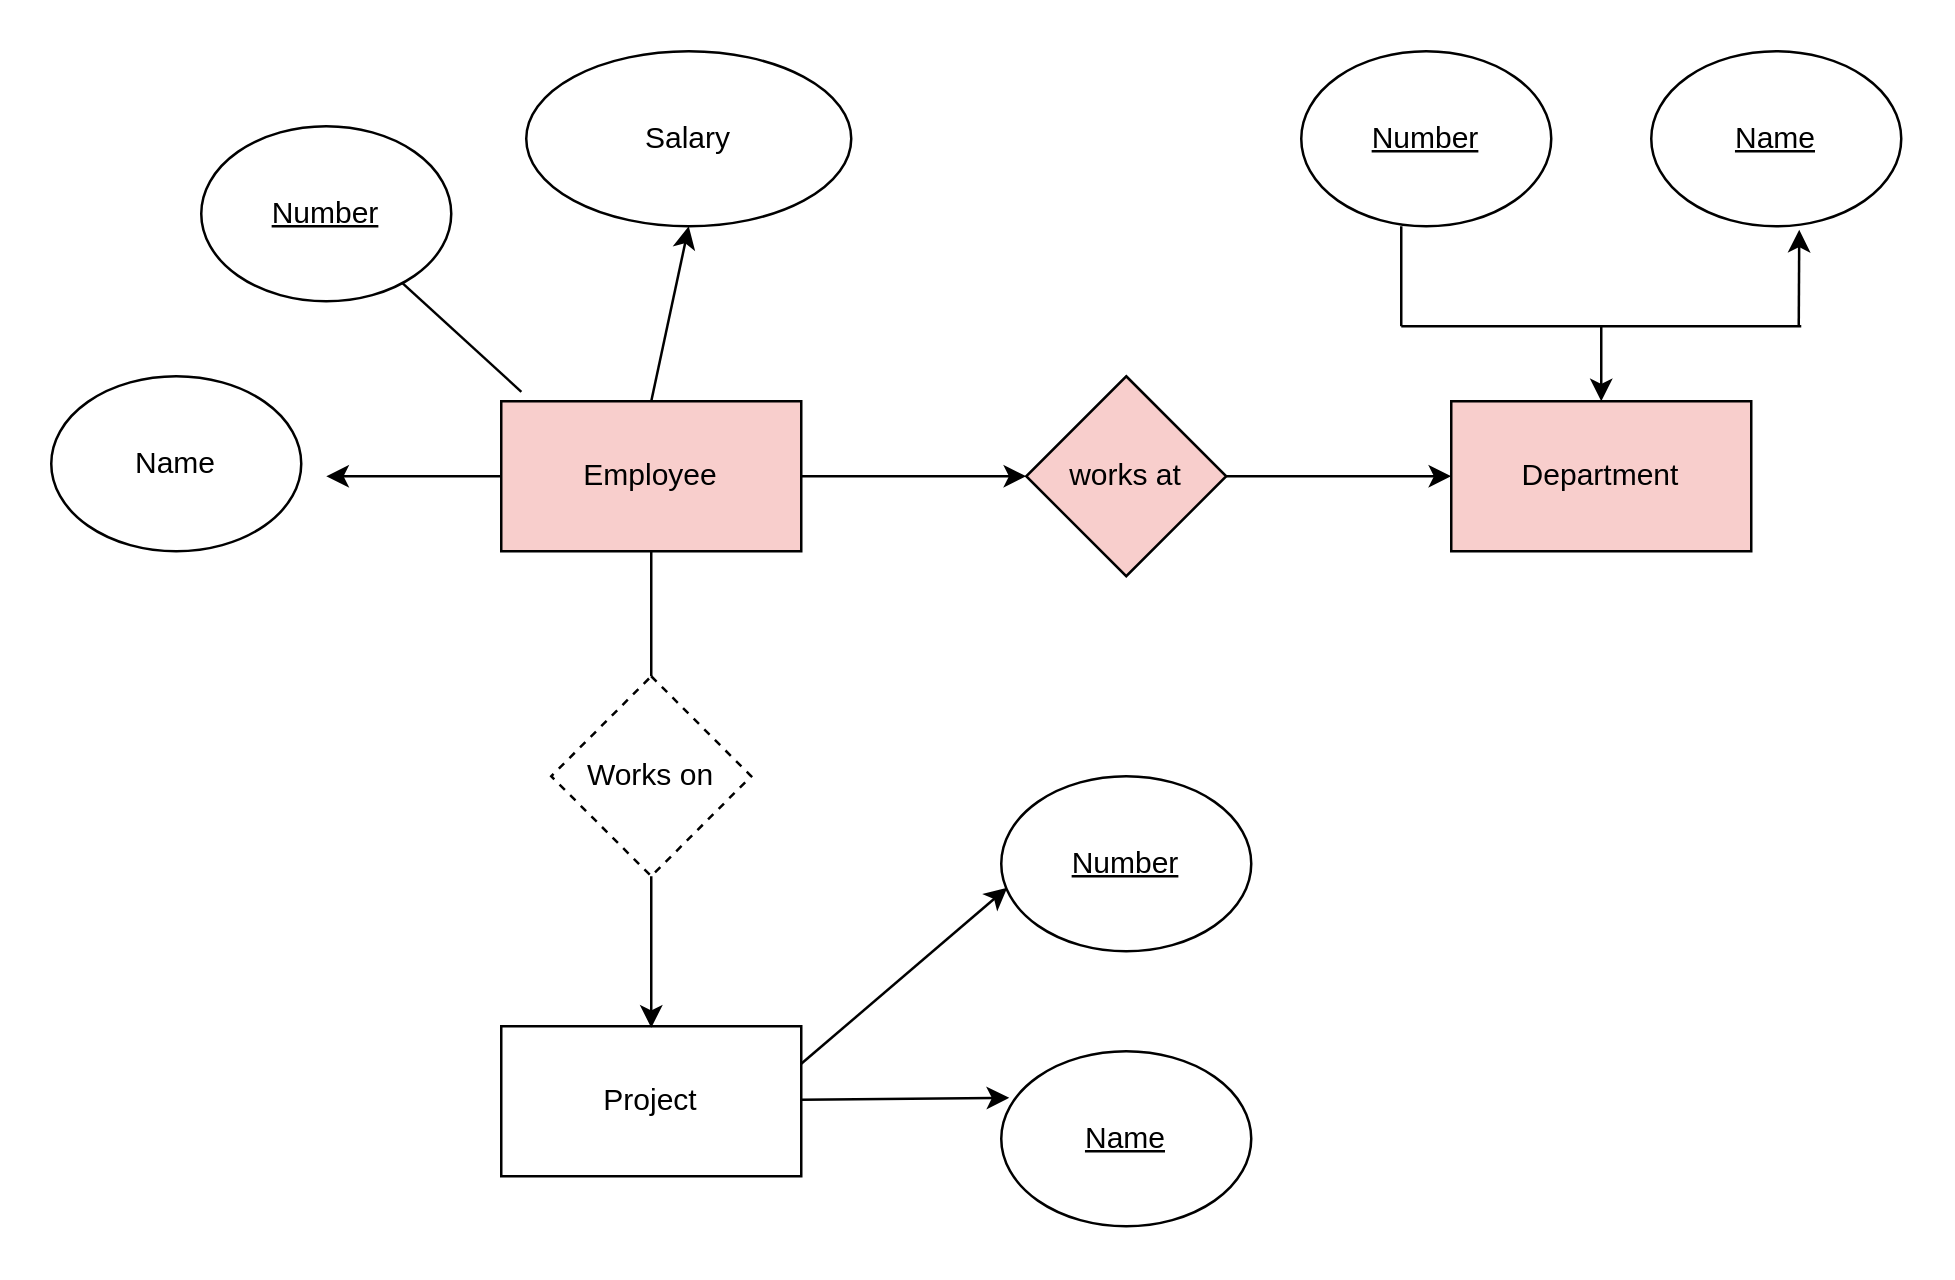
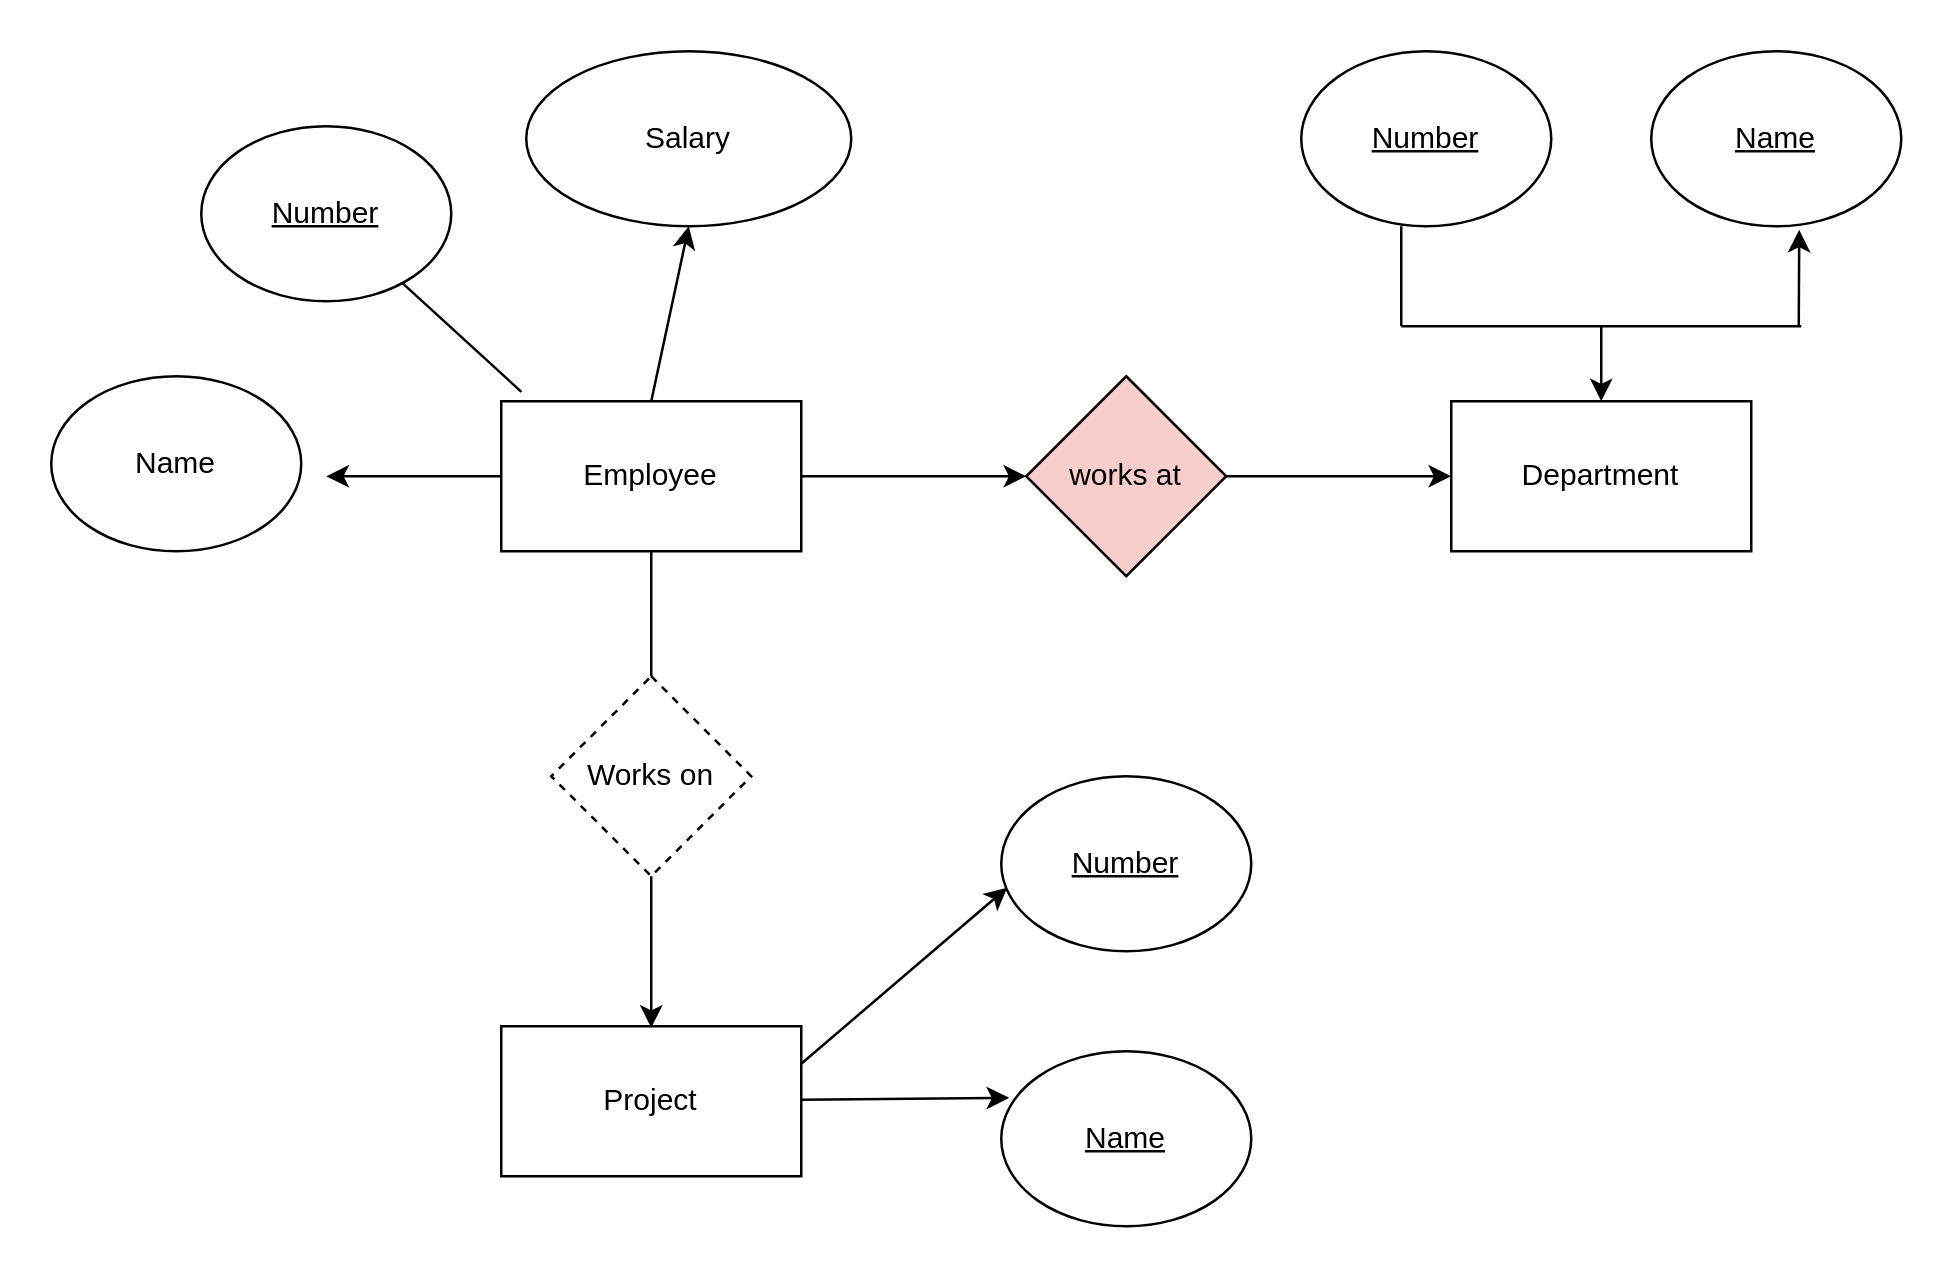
  <mxCell id="0" />
  <mxCell id="1" parent="0" />
- <mxCell id="2" value="Employee" style="rounded=0;whiteSpace=wrap;html=1;fillColor=#f8cecc;" vertex="1" parent="1"><mxGeometry x="200" y="160" width="120" height="60" as="geometry" /></mxCell>
+ <mxCell id="2" value="Employee" style="rounded=0;whiteSpace=wrap;html=1;" vertex="1" parent="1"><mxGeometry x="200" y="160" width="120" height="60" as="geometry" /></mxCell>
  <mxCell id="3" value="&lt;u&gt;Number&lt;/u&gt;" style="ellipse;whiteSpace=wrap;html=1;" vertex="1" parent="1"><mxGeometry x="80" y="50" width="100" height="70" as="geometry" /></mxCell>
  <mxCell id="4" value="Name" style="ellipse;whiteSpace=wrap;html=1;" vertex="1" parent="1"><mxGeometry x="20" y="150" width="100" height="70" as="geometry" /></mxCell>
  <mxCell id="5" value="Salary" style="ellipse;whiteSpace=wrap;html=1;" vertex="1" parent="1"><mxGeometry x="210" y="20" width="130" height="70" as="geometry" /></mxCell>
  <mxCell id="6" value="Works on" style="rhombus;whiteSpace=wrap;html=1;dashed=1;" vertex="1" parent="1"><mxGeometry x="220" y="270" width="80" height="80" as="geometry" /></mxCell>
  <mxCell id="7" value="works at" style="rhombus;whiteSpace=wrap;html=1;fillColor=#f8cecc;" vertex="1" parent="1"><mxGeometry x="410" y="150" width="80" height="80" as="geometry" /></mxCell>
- <mxCell id="8" value="Department" style="rounded=0;whiteSpace=wrap;html=1;fillColor=#f8cecc;" vertex="1" parent="1"><mxGeometry x="580" y="160" width="120" height="60" as="geometry" /></mxCell>
+ <mxCell id="8" value="Department" style="rounded=0;whiteSpace=wrap;html=1;" vertex="1" parent="1"><mxGeometry x="580" y="160" width="120" height="60" as="geometry" /></mxCell>
  <mxCell id="9" value="&lt;u&gt;Number&lt;/u&gt;" style="ellipse;whiteSpace=wrap;html=1;" vertex="1" parent="1"><mxGeometry x="520" y="20" width="100" height="70" as="geometry" /></mxCell>
  <mxCell id="10" value="&lt;u&gt;Name&lt;/u&gt;" style="ellipse;whiteSpace=wrap;html=1;" vertex="1" parent="1"><mxGeometry x="660" y="20" width="100" height="70" as="geometry" /></mxCell>
  <mxCell id="11" value="&lt;u&gt;Number&lt;/u&gt;" style="ellipse;whiteSpace=wrap;html=1;" vertex="1" parent="1"><mxGeometry x="400" y="310" width="100" height="70" as="geometry" /></mxCell>
  <mxCell id="12" value="&lt;u&gt;Name&lt;/u&gt;" style="ellipse;whiteSpace=wrap;html=1;" vertex="1" parent="1"><mxGeometry x="400" y="420" width="100" height="70" as="geometry" /></mxCell>
  <mxCell id="13" value="" style="endArrow=classic;html=1;entryX=0.5;entryY=1;entryDx=0;entryDy=0;" edge="1" parent="1" target="5"><mxGeometry width="50" height="50" relative="1" as="geometry"><mxPoint x="260" y="160" as="sourcePoint" /><mxPoint x="268" y="100" as="targetPoint" /></mxGeometry></mxCell>
  <mxCell id="14" value="" style="endArrow=none;html=1;entryX=0.067;entryY=-0.063;entryDx=0;entryDy=0;entryPerimeter=0;" edge="1" parent="1" source="3" target="2"><mxGeometry width="50" height="50" relative="1" as="geometry"><mxPoint x="140" y="180" as="sourcePoint" /><mxPoint x="190" y="130" as="targetPoint" /></mxGeometry></mxCell>
  <mxCell id="15" value="" style="endArrow=classic;html=1;" edge="1" parent="1" source="2"><mxGeometry width="50" height="50" relative="1" as="geometry"><mxPoint x="130" y="220" as="sourcePoint" /><mxPoint x="130" y="190" as="targetPoint" /></mxGeometry></mxCell>
  <mxCell id="16" value="" style="endArrow=none;html=1;entryX=0.5;entryY=1;entryDx=0;entryDy=0;exitX=0.5;exitY=0;exitDx=0;exitDy=0;" edge="1" parent="1" source="6" target="2"><mxGeometry width="50" height="50" relative="1" as="geometry"><mxPoint x="240" y="290" as="sourcePoint" /><mxPoint x="290" y="240" as="targetPoint" /></mxGeometry></mxCell>
  <mxCell id="17" value="Project" style="rounded=0;whiteSpace=wrap;html=1;" vertex="1" parent="1"><mxGeometry x="200" y="410" width="120" height="60" as="geometry" /></mxCell>
  <mxCell id="18" value="" style="endArrow=classic;html=1;exitX=0.5;exitY=1;exitDx=0;exitDy=0;" edge="1" parent="1" source="6"><mxGeometry width="50" height="50" relative="1" as="geometry"><mxPoint x="230" y="400" as="sourcePoint" /><mxPoint x="260" y="410.6" as="targetPoint" /></mxGeometry></mxCell>
  <mxCell id="19" value="" style="endArrow=classic;html=1;entryX=0;entryY=0.5;entryDx=0;entryDy=0;exitX=1;exitY=0.5;exitDx=0;exitDy=0;" edge="1" parent="1" source="7" target="8"><mxGeometry width="50" height="50" relative="1" as="geometry"><mxPoint x="510" y="220" as="sourcePoint" /><mxPoint x="560" y="170" as="targetPoint" /></mxGeometry></mxCell>
  <mxCell id="20" value="" style="endArrow=classic;html=1;exitX=1;exitY=0.25;exitDx=0;exitDy=0;entryX=0.024;entryY=0.637;entryDx=0;entryDy=0;entryPerimeter=0;" edge="1" parent="1" source="17" target="11"><mxGeometry width="50" height="50" relative="1" as="geometry"><mxPoint x="340" y="420" as="sourcePoint" /><mxPoint x="390" y="370" as="targetPoint" /></mxGeometry></mxCell>
  <mxCell id="21" value="" style="endArrow=classic;html=1;entryX=0.032;entryY=0.266;entryDx=0;entryDy=0;entryPerimeter=0;" edge="1" parent="1" source="17" target="12"><mxGeometry width="50" height="50" relative="1" as="geometry"><mxPoint x="320" y="490" as="sourcePoint" /><mxPoint x="390.711" y="440" as="targetPoint" /></mxGeometry></mxCell>
  <mxCell id="22" value="" style="endArrow=classic;html=1;entryX=0.5;entryY=0;entryDx=0;entryDy=0;" edge="1" parent="1" target="8"><mxGeometry width="50" height="50" relative="1" as="geometry"><mxPoint x="640" y="130" as="sourcePoint" /><mxPoint x="670" y="140" as="targetPoint" /></mxGeometry></mxCell>
  <mxCell id="23" value="" style="endArrow=none;html=1;" edge="1" parent="1"><mxGeometry width="50" height="50" relative="1" as="geometry"><mxPoint x="560" y="130" as="sourcePoint" /><mxPoint x="720" y="130" as="targetPoint" /></mxGeometry></mxCell>
  <mxCell id="24" value="" style="endArrow=none;html=1;" edge="1" parent="1"><mxGeometry width="50" height="50" relative="1" as="geometry"><mxPoint x="560" y="130" as="sourcePoint" /><mxPoint x="560" y="90" as="targetPoint" /></mxGeometry></mxCell>
  <mxCell id="25" value="" style="endArrow=classic;html=1;entryX=0.592;entryY=1.02;entryDx=0;entryDy=0;entryPerimeter=0;" edge="1" parent="1" target="10"><mxGeometry width="50" height="50" relative="1" as="geometry"><mxPoint x="719" y="130" as="sourcePoint" /><mxPoint x="740" y="90" as="targetPoint" /></mxGeometry></mxCell>
  <mxCell id="26" value="" style="endArrow=classic;html=1;entryX=0;entryY=0.5;entryDx=0;entryDy=0;exitX=1;exitY=0.5;exitDx=0;exitDy=0;" edge="1" parent="1" source="2" target="7"><mxGeometry width="50" height="50" relative="1" as="geometry"><mxPoint x="320" y="210" as="sourcePoint" /><mxPoint x="370" y="160" as="targetPoint" /></mxGeometry></mxCell>
